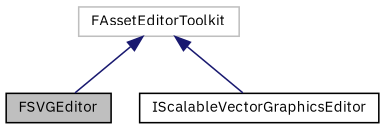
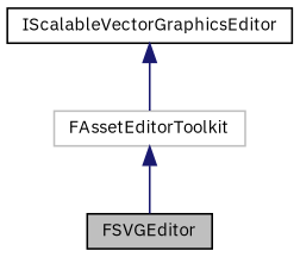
  digraph {
    fontname="IBM Plex Sans"
    node [color=black fillcolor=white fontname="IBM Plex Sans" fontsize=10 shape=record style=filled]
    edge [color=midnightblue dir=back fontname="IBM Plex Sans" fontsize=10 labelfontname=Helvetica labelfontsize=10 style=solid]
    n1 [fillcolor=grey75 fontcolor=black height=0.2 label=FSVGEditor width=0.4]
    n2 [height=0.2 label=IScalableVectorGraphicsEditor width=0.4]
    n3 [color=grey75 height=0.2 label=FAssetEditorToolkit width=0.4]
    n3 -> n1
-   n3 -> n2
+   n2 -> n3
  }
